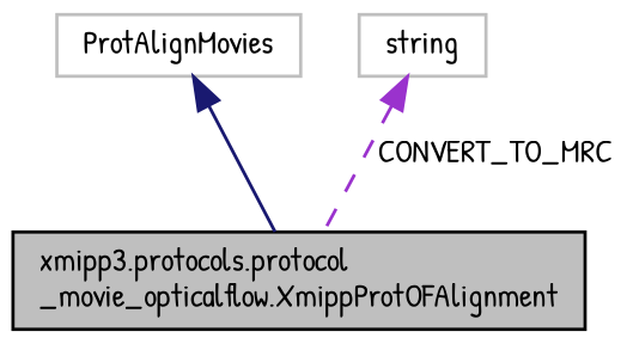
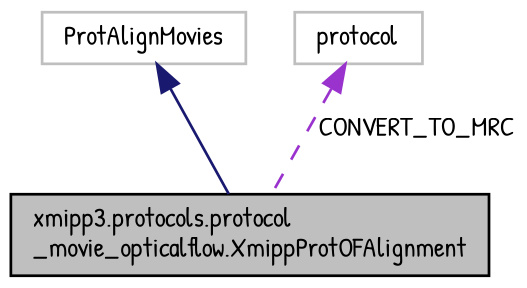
  digraph {
    fontname="Patrick Hand"
    node [color=grey75 fillcolor=white fontname="Patrick Hand" fontsize=10 shape=record style=filled]
    edge [dir=back fontname="Patrick Hand" fontsize=10 labelfontname=Helvetica labelfontsize=10]
    n1 [color=black fillcolor=grey75 fontcolor=black height=0.2 label="xmipp3.protocols.protocol\l_movie_opticalflow.XmippProtOFAlignment" width=0.4]
    n2 [height=0.2 label=ProtAlignMovies width=0.4]
-   n3 [height=0.2 label=string width=0.4]
+   n3 [height=0.2 label=protocol width=0.4]
    n2 -> n1 [color=midnightblue style=solid]
    n3 -> n1 [color=darkorchid3 label=" CONVERT_TO_MRC" style=dashed]
  }
